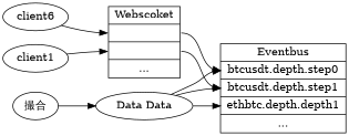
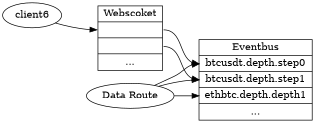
  digraph {
    rankdir=LR
    edge [headport=f1]
    n1 [label="<f0> Eventbus|<f1>btcusdt.depth.step0|<f2>btcusdt.depth.step1|<f3>ethbtc.depth.depth1|..." shape=record]
    n2 [label="<f0> Webscoket|<f1>|<f2>|..." shape=record]
-   n3 [label="Data Data"]
-   "撮合"
+   n3 [label="Data Route"]
    n5 [label=client6]
-   client1
    n2 -> n1 [tailport=f1]
    n2 -> n1 [headport=f2 tailport=f2]
    n3 -> n1
    n3 -> n1 [headport=f2]
    n3 -> n1 [headport=f3]
-   "撮合" -> n3
    n5 -> n2
-   client1 -> n2 [headport=f2]
  }
